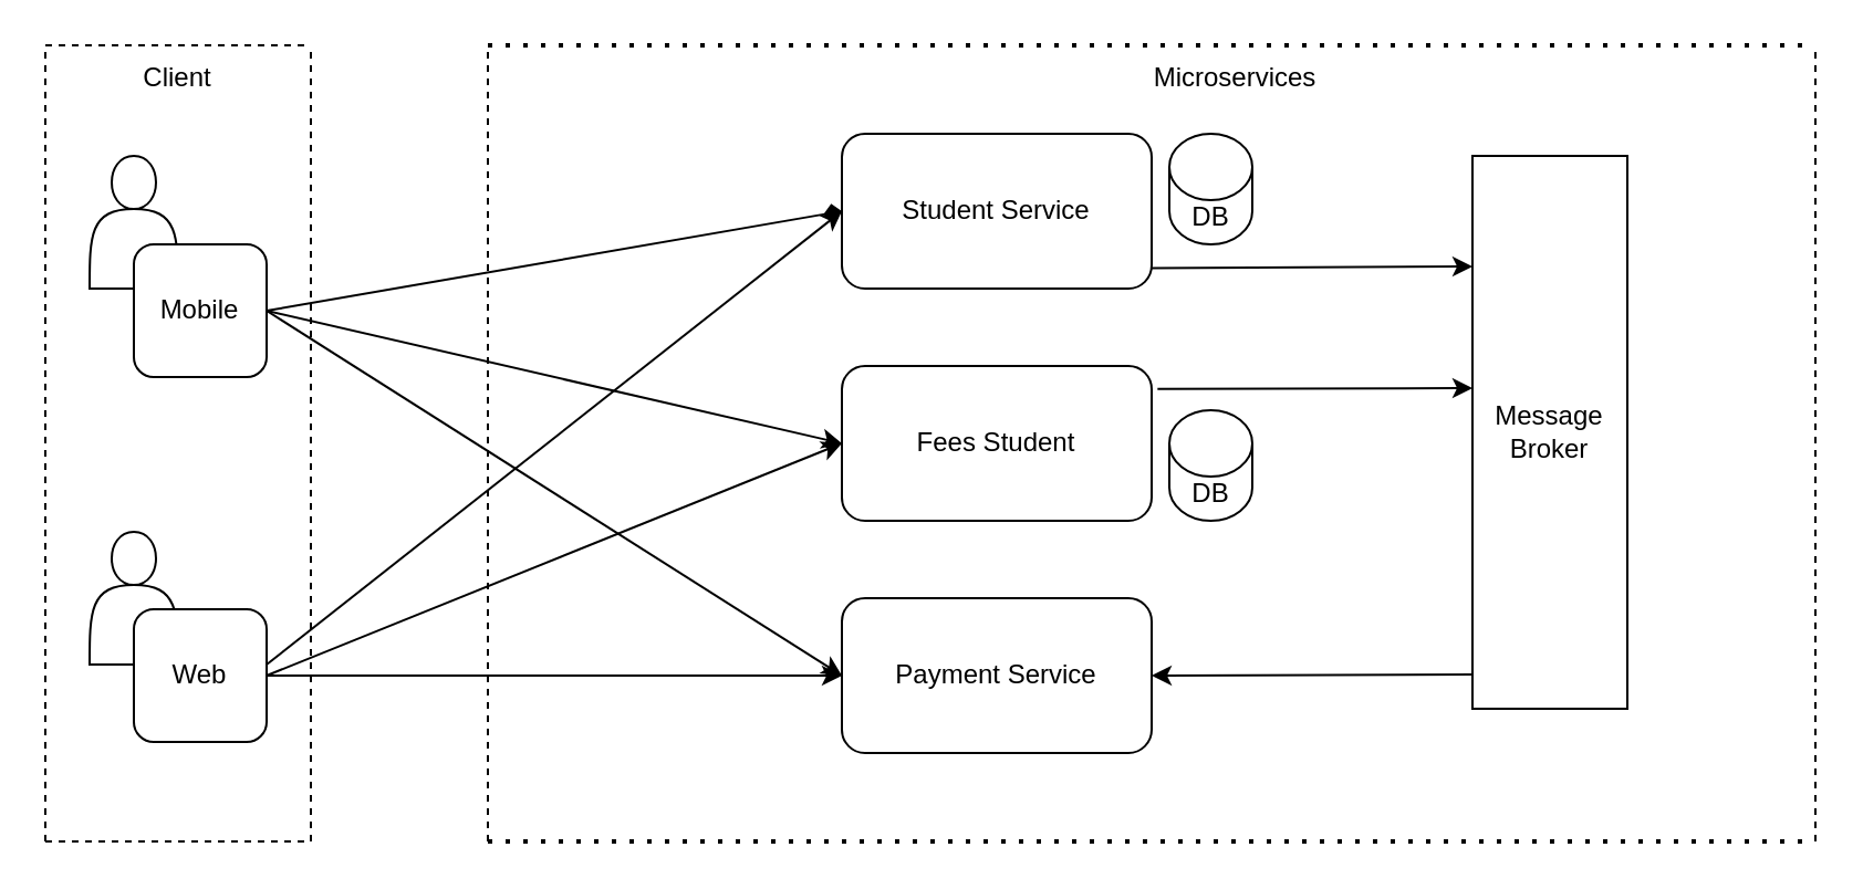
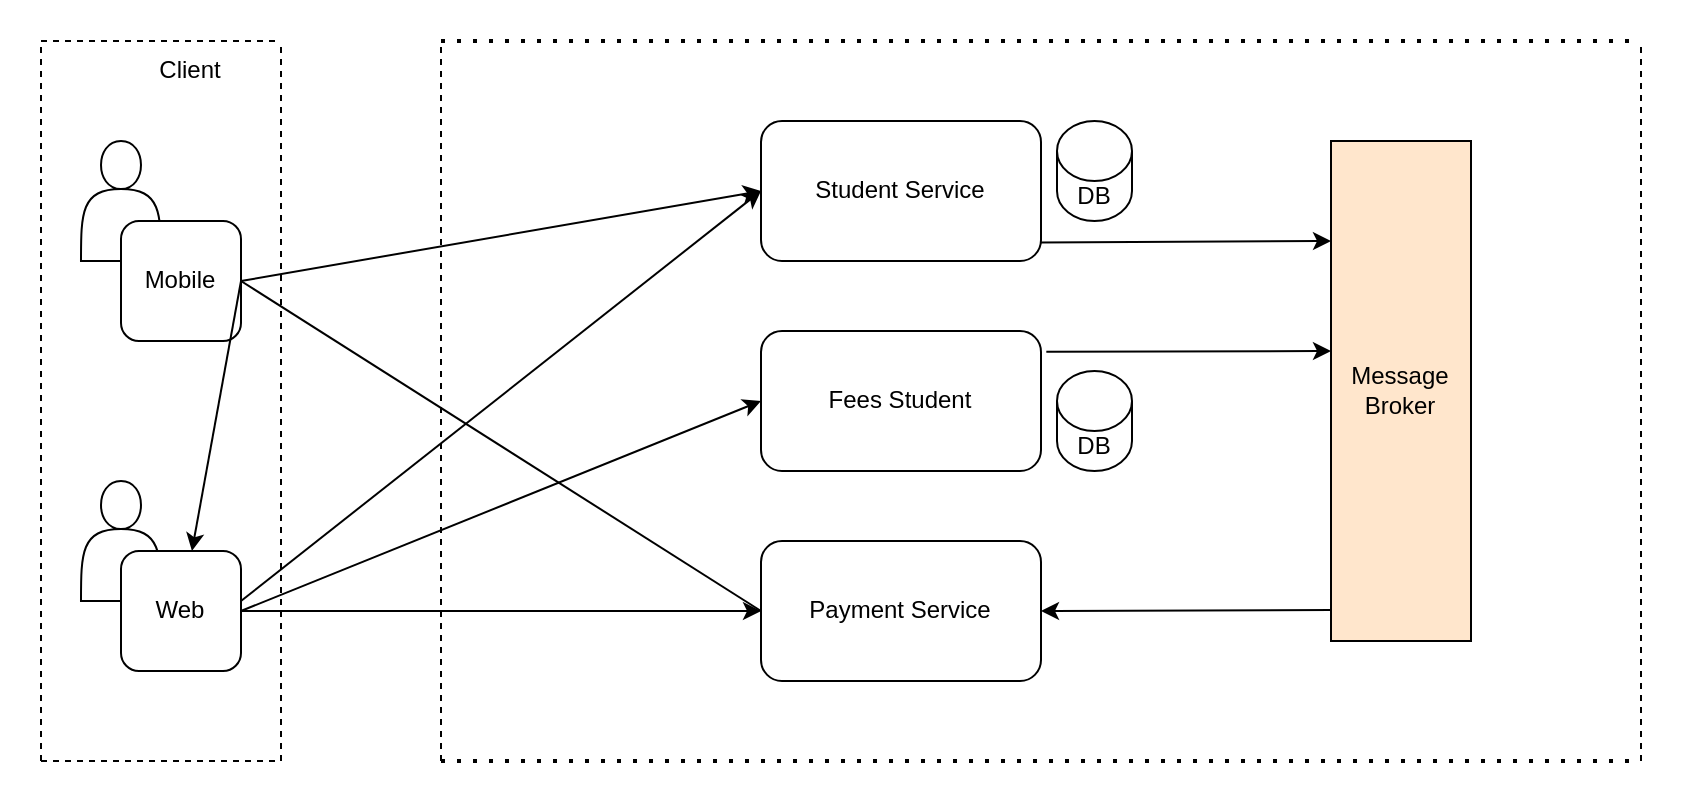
  <mxCell id="0" />
  <mxCell id="1" parent="0" />
  <mxCell id="2" value="" style="endArrow=none;dashed=1;html=1;rounded=0;" parent="1" edge="1"><mxGeometry width="50" height="50" relative="1" as="geometry"><mxPoint x="20" y="20" as="sourcePoint" /><mxPoint x="140" y="20" as="targetPoint" /></mxGeometry></mxCell>
  <mxCell id="3" value="" style="endArrow=none;dashed=1;html=1;rounded=0;" parent="1" edge="1"><mxGeometry width="50" height="50" relative="1" as="geometry"><mxPoint x="20" y="380" as="sourcePoint" /><mxPoint x="20" y="20" as="targetPoint" /></mxGeometry></mxCell>
  <mxCell id="4" value="" style="endArrow=none;dashed=1;html=1;rounded=0;" parent="1" edge="1"><mxGeometry width="50" height="50" relative="1" as="geometry"><mxPoint x="140" y="380" as="sourcePoint" /><mxPoint x="140" y="20" as="targetPoint" /></mxGeometry></mxCell>
  <mxCell id="5" value="" style="endArrow=none;dashed=1;html=1;rounded=0;" parent="1" edge="1"><mxGeometry width="50" height="50" relative="1" as="geometry"><mxPoint x="20" y="380" as="sourcePoint" /><mxPoint x="140" y="380" as="targetPoint" /></mxGeometry></mxCell>
  <mxCell id="6" value="" style="endArrow=none;dashed=1;html=1;rounded=0;" parent="1" edge="1"><mxGeometry width="50" height="50" relative="1" as="geometry"><mxPoint x="220" y="380" as="sourcePoint" /><mxPoint x="220" y="20" as="targetPoint" /></mxGeometry></mxCell>
  <mxCell id="7" value="" style="endArrow=none;dashed=1;html=1;rounded=0;" parent="1" edge="1"><mxGeometry width="50" height="50" relative="1" as="geometry"><mxPoint x="820" y="380" as="sourcePoint" /><mxPoint x="820" y="20" as="targetPoint" /></mxGeometry></mxCell>
  <mxCell id="8" value="" style="endArrow=none;dashed=1;html=1;dashPattern=1 3;strokeWidth=2;rounded=0;" parent="1" edge="1"><mxGeometry width="50" height="50" relative="1" as="geometry"><mxPoint x="220" y="20" as="sourcePoint" /><mxPoint x="820" y="20" as="targetPoint" /></mxGeometry></mxCell>
  <mxCell id="9" value="" style="endArrow=none;dashed=1;html=1;dashPattern=1 3;strokeWidth=2;rounded=0;" parent="1" edge="1"><mxGeometry width="50" height="50" relative="1" as="geometry"><mxPoint x="220" y="380" as="sourcePoint" /><mxPoint x="820" y="380" as="targetPoint" /></mxGeometry></mxCell>
  <mxCell id="10" value="Fees Student" style="rounded=1;whiteSpace=wrap;html=1;" parent="1" vertex="1"><mxGeometry x="380" y="165" width="140" height="70" as="geometry" /></mxCell>
  <mxCell id="11" value="Payment Service" style="rounded=1;whiteSpace=wrap;html=1;" parent="1" vertex="1"><mxGeometry x="380" y="270" width="140" height="70" as="geometry" /></mxCell>
  <mxCell id="12" value="DB" style="shape=cylinder3;whiteSpace=wrap;html=1;boundedLbl=1;backgroundOutline=1;size=15;" parent="1" vertex="1"><mxGeometry x="528" y="185" width="37.5" height="50" as="geometry" /></mxCell>
- <mxCell id="13" value="Message Broker" style="rounded=0;whiteSpace=wrap;html=1;" parent="1" vertex="1"><mxGeometry x="665" y="70" width="70" height="250" as="geometry" /></mxCell>
+ <mxCell id="13" value="Message Broker" style="rounded=0;whiteSpace=wrap;html=1;fillColor=#ffe6cc;" parent="1" vertex="1"><mxGeometry x="665" y="70" width="70" height="250" as="geometry" /></mxCell>
  <mxCell id="14" value="" style="endArrow=classic;html=1;rounded=0;exitX=0.995;exitY=0.867;exitDx=0;exitDy=0;entryX=0;entryY=0.163;entryDx=0;entryDy=0;entryPerimeter=0;exitPerimeter=0;" parent="1" source="17" edge="1"><mxGeometry width="50" height="50" relative="1" as="geometry"><mxPoint x="528" y="120.25" as="sourcePoint" /><mxPoint x="665" y="120" as="targetPoint" /></mxGeometry></mxCell>
  <mxCell id="15" value="" style="endArrow=classic;html=1;rounded=0;exitX=1.019;exitY=0.148;exitDx=0;exitDy=0;exitPerimeter=0;entryX=0;entryY=0.163;entryDx=0;entryDy=0;entryPerimeter=0;" parent="1" source="10" edge="1"><mxGeometry width="50" height="50" relative="1" as="geometry"><mxPoint x="528" y="175" as="sourcePoint" /><mxPoint x="665" y="175" as="targetPoint" /></mxGeometry></mxCell>
  <mxCell id="16" value="" style="endArrow=classic;html=1;rounded=0;exitX=1.024;exitY=0.867;exitDx=0;exitDy=0;exitPerimeter=0;entryX=1;entryY=0.5;entryDx=0;entryDy=0;" parent="1" target="11" edge="1"><mxGeometry width="50" height="50" relative="1" as="geometry"><mxPoint x="665" y="304.5" as="sourcePoint" /><mxPoint x="528" y="304.5" as="targetPoint" /></mxGeometry></mxCell>
  <mxCell id="17" value="Student Service" style="rounded=1;whiteSpace=wrap;html=1;" parent="1" vertex="1"><mxGeometry x="380" y="60" width="140" height="70" as="geometry" /></mxCell>
  <mxCell id="18" value="DB" style="shape=cylinder3;whiteSpace=wrap;html=1;boundedLbl=1;backgroundOutline=1;size=15;" parent="1" vertex="1"><mxGeometry x="528" y="60" width="37.5" height="50" as="geometry" /></mxCell>
  <mxCell id="19" value="" style="shape=actor;whiteSpace=wrap;html=1;" vertex="1" parent="1"><mxGeometry x="40" y="70" width="40" height="60" as="geometry" /></mxCell>
  <mxCell id="20" value="Mobile" style="rounded=1;whiteSpace=wrap;html=1;" vertex="1" parent="1"><mxGeometry x="60" y="110" width="60" height="60" as="geometry" /></mxCell>
  <mxCell id="21" value="" style="shape=actor;whiteSpace=wrap;html=1;" vertex="1" parent="1"><mxGeometry x="40" y="240" width="40" height="60" as="geometry" /></mxCell>
  <mxCell id="22" value="Web" style="rounded=1;whiteSpace=wrap;html=1;" vertex="1" parent="1"><mxGeometry x="60" y="275" width="60" height="60" as="geometry" /></mxCell>
- <mxCell id="23" value="" style="endArrow=diamond;html=1;rounded=0;exitX=1;exitY=0.5;exitDx=0;exitDy=0;entryX=0;entryY=0.5;entryDx=0;entryDy=0;" edge="1" parent="1" source="20" target="17"><mxGeometry width="50" height="50" relative="1" as="geometry"><mxPoint x="400" y="230" as="sourcePoint" /><mxPoint x="260" y="140.08" as="targetPoint" /></mxGeometry></mxCell>
+ <mxCell id="23" value="" style="endArrow=classic;html=1;rounded=0;exitX=1;exitY=0.5;exitDx=0;exitDy=0;entryX=0;entryY=0.5;entryDx=0;entryDy=0;" edge="1" parent="1" source="20" target="17"><mxGeometry width="50" height="50" relative="1" as="geometry"><mxPoint x="400" y="230" as="sourcePoint" /><mxPoint x="260" y="140.08" as="targetPoint" /></mxGeometry></mxCell>
  <mxCell id="24" value="" style="endArrow=classic;html=1;rounded=0;entryX=0;entryY=0.5;entryDx=0;entryDy=0;" edge="1" parent="1" target="17"><mxGeometry width="50" height="50" relative="1" as="geometry"><mxPoint x="120" y="300" as="sourcePoint" /><mxPoint x="260" y="300" as="targetPoint" /></mxGeometry></mxCell>
- <mxCell id="25" value="" style="endArrow=classic;html=1;rounded=0;exitX=1;exitY=0.5;exitDx=0;exitDy=0;entryX=0;entryY=0.5;entryDx=0;entryDy=0;" edge="1" parent="1" source="20" target="11"><mxGeometry width="50" height="50" relative="1" as="geometry"><mxPoint x="130" y="150" as="sourcePoint" /><mxPoint x="390" y="105" as="targetPoint" /></mxGeometry></mxCell>
- <mxCell id="26" value="" style="endArrow=classic;html=1;rounded=0;exitX=1;exitY=0.5;exitDx=0;exitDy=0;entryX=0;entryY=0.5;entryDx=0;entryDy=0;" edge="1" parent="1" source="20" target="10"><mxGeometry width="50" height="50" relative="1" as="geometry"><mxPoint x="140" y="160" as="sourcePoint" /><mxPoint x="400" y="115" as="targetPoint" /></mxGeometry></mxCell>
+ <mxCell id="25" value="" style="endArrow=none;html=1;rounded=0;exitX=1;exitY=0.5;exitDx=0;exitDy=0;entryX=0;entryY=0.5;entryDx=0;entryDy=0;" edge="1" parent="1" source="20" target="11"><mxGeometry width="50" height="50" relative="1" as="geometry"><mxPoint x="130" y="150" as="sourcePoint" /><mxPoint x="390" y="105" as="targetPoint" /></mxGeometry></mxCell>
+ <mxCell id="26" value="" style="endArrow=classic;html=1;rounded=0;exitX=1;exitY=0.5;exitDx=0;exitDy=0;" edge="1" parent="1" source="20" target="22"><mxGeometry width="50" height="50" relative="1" as="geometry"><mxPoint x="140" y="160" as="sourcePoint" /><mxPoint x="400" y="115" as="targetPoint" /></mxGeometry></mxCell>
  <mxCell id="27" value="" style="endArrow=classic;html=1;rounded=0;exitX=1;exitY=0.5;exitDx=0;exitDy=0;entryX=0;entryY=0.5;entryDx=0;entryDy=0;" edge="1" parent="1" source="22" target="10"><mxGeometry width="50" height="50" relative="1" as="geometry"><mxPoint x="130" y="310" as="sourcePoint" /><mxPoint x="390" y="105" as="targetPoint" /></mxGeometry></mxCell>
  <mxCell id="28" value="" style="endArrow=classic;html=1;rounded=0;exitX=1;exitY=0.5;exitDx=0;exitDy=0;entryX=0;entryY=0.5;entryDx=0;entryDy=0;" edge="1" parent="1" source="22" target="11"><mxGeometry width="50" height="50" relative="1" as="geometry"><mxPoint x="140" y="320" as="sourcePoint" /><mxPoint x="400" y="115" as="targetPoint" /></mxGeometry></mxCell>
- <mxCell id="29" value="Client" style="text;html=1;strokeColor=none;fillColor=none;align=center;verticalAlign=middle;whiteSpace=wrap;rounded=0;" vertex="1" parent="1"><mxGeometry x="50" y="20" width="60" height="30" as="geometry" /></mxCell>
- <mxCell id="30" value="Microservices" style="text;html=1;strokeColor=none;fillColor=none;align=center;verticalAlign=middle;whiteSpace=wrap;rounded=0;" vertex="1" parent="1"><mxGeometry x="528" y="20" width="60" height="30" as="geometry" /></mxCell>
+ <mxCell id="29" value="Client" style="text;html=1;strokeColor=none;fillColor=none;align=center;verticalAlign=middle;whiteSpace=wrap;rounded=0;" vertex="1" parent="1"><mxGeometry x="65" y="20" width="60" height="30" as="geometry" /></mxCell>
